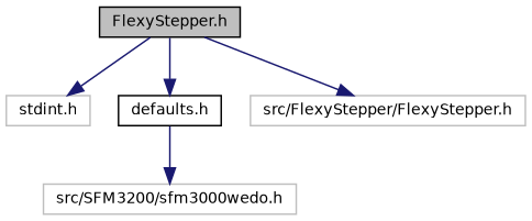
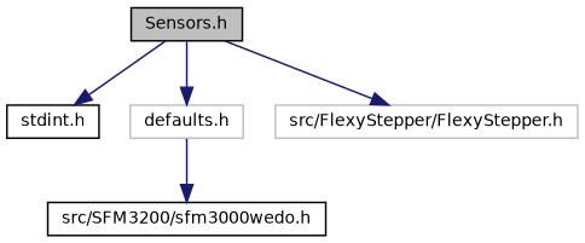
  digraph {
    node [color=grey75 fillcolor=white fontname=Helvetica fontsize=10 shape=record style=filled]
    edge [color=midnightblue fontname=Helvetica fontsize=10 labelfontname=Helvetica labelfontsize=10 style=solid]
-   n1 [color=black fillcolor=grey75 fontcolor=black height=0.2 label="FlexyStepper.h" width=0.4]
-   n2 [height=0.2 label="stdint.h" width=0.4]
-   n3 [color=black height=0.2 label="defaults.h" width=0.4]
+   n1 [color=black fillcolor=grey75 fontcolor=black height=0.2 label="Sensors.h" width=0.4]
+   n2 [color=black height=0.2 label="stdint.h" width=0.4]
+   n3 [height=0.2 label="defaults.h" width=0.4]
    n4 [height=0.2 label="src/FlexyStepper/FlexyStepper.h" width=0.4]
-   n5 [height=0.2 label="src/SFM3200/sfm3000wedo.h" width=0.4]
+   n5 [color=black height=0.2 label="src/SFM3200/sfm3000wedo.h" width=0.4]
    n1 -> n2
    n1 -> n3
    n1 -> n4
    n3 -> n5
  }
